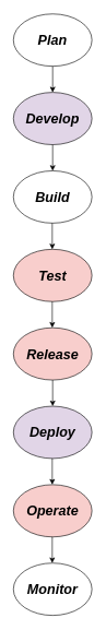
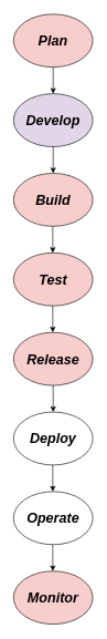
  <mxCell id="0" />
  <mxCell id="1" parent="0" />
- <mxCell id="2" value="&lt;font style=&quot;font-size: 21px;&quot;&gt;&lt;b&gt;&lt;i&gt;Plan&lt;/i&gt;&lt;/b&gt;&lt;/font&gt;" style="ellipse;whiteSpace=wrap;html=1;" vertex="1" parent="1"><mxGeometry x="20" y="20" width="120" height="80" as="geometry" /></mxCell>
+ <mxCell id="2" value="&lt;font style=&quot;font-size: 21px;&quot;&gt;&lt;b&gt;&lt;i&gt;Plan&lt;/i&gt;&lt;/b&gt;&lt;/font&gt;" style="ellipse;whiteSpace=wrap;html=1;fillColor=#f8cecc;" vertex="1" parent="1"><mxGeometry x="20" y="20" width="120" height="80" as="geometry" /></mxCell>
  <mxCell id="3" value="" style="endArrow=classic;html=1;rounded=0;" edge="1" parent="1"><mxGeometry width="50" height="50" relative="1" as="geometry"><mxPoint x="80" y="100" as="sourcePoint" /><mxPoint x="80" y="140" as="targetPoint" /></mxGeometry></mxCell>
  <mxCell id="4" value="&lt;font style=&quot;font-size: 21px;&quot;&gt;&lt;b&gt;&lt;i&gt;Develop&lt;/i&gt;&lt;/b&gt;&lt;/font&gt;" style="ellipse;whiteSpace=wrap;html=1;fillColor=#e1d5e7;" vertex="1" parent="1"><mxGeometry x="20" y="140" width="120" height="80" as="geometry" /></mxCell>
  <mxCell id="5" value="" style="endArrow=classic;html=1;rounded=0;" edge="1" parent="1"><mxGeometry width="50" height="50" relative="1" as="geometry"><mxPoint x="80" y="220" as="sourcePoint" /><mxPoint x="80" y="260" as="targetPoint" /></mxGeometry></mxCell>
- <mxCell id="6" value="&lt;font style=&quot;font-size: 21px;&quot;&gt;&lt;b&gt;&lt;i&gt;Build&lt;/i&gt;&lt;/b&gt;&lt;/font&gt;" style="ellipse;whiteSpace=wrap;html=1;" vertex="1" parent="1"><mxGeometry x="20" y="260" width="120" height="80" as="geometry" /></mxCell>
+ <mxCell id="6" value="&lt;font style=&quot;font-size: 21px;&quot;&gt;&lt;b&gt;&lt;i&gt;Build&lt;/i&gt;&lt;/b&gt;&lt;/font&gt;" style="ellipse;whiteSpace=wrap;html=1;fillColor=#f8cecc;" vertex="1" parent="1"><mxGeometry x="20" y="260" width="120" height="80" as="geometry" /></mxCell>
  <mxCell id="7" value="" style="endArrow=classic;html=1;rounded=0;" edge="1" parent="1"><mxGeometry width="50" height="50" relative="1" as="geometry"><mxPoint x="79.38" y="340" as="sourcePoint" /><mxPoint x="79.38" y="380" as="targetPoint" /></mxGeometry></mxCell>
  <mxCell id="8" value="&lt;font style=&quot;font-size: 21px;&quot;&gt;&lt;b&gt;&lt;i&gt;Test&lt;/i&gt;&lt;/b&gt;&lt;/font&gt;" style="ellipse;whiteSpace=wrap;html=1;fillColor=#f8cecc;" vertex="1" parent="1"><mxGeometry x="20" y="380" width="120" height="80" as="geometry" /></mxCell>
  <mxCell id="9" value="" style="endArrow=classic;html=1;rounded=0;" edge="1" parent="1"><mxGeometry width="50" height="50" relative="1" as="geometry"><mxPoint x="79.38" y="460" as="sourcePoint" /><mxPoint x="79.38" y="500" as="targetPoint" /></mxGeometry></mxCell>
  <mxCell id="10" value="&lt;font style=&quot;font-size: 21px;&quot;&gt;&lt;b&gt;&lt;i&gt;Release&lt;/i&gt;&lt;/b&gt;&lt;/font&gt;" style="ellipse;whiteSpace=wrap;html=1;fillColor=#f8cecc;" vertex="1" parent="1"><mxGeometry x="20" y="500" width="120" height="80" as="geometry" /></mxCell>
  <mxCell id="11" value="" style="endArrow=classic;html=1;rounded=0;" edge="1" parent="1"><mxGeometry width="50" height="50" relative="1" as="geometry"><mxPoint x="80" y="580" as="sourcePoint" /><mxPoint x="80" y="620" as="targetPoint" /></mxGeometry></mxCell>
- <mxCell id="12" value="&lt;font style=&quot;font-size: 21px;&quot;&gt;&lt;b&gt;&lt;i&gt;Deploy&lt;/i&gt;&lt;/b&gt;&lt;/font&gt;" style="ellipse;whiteSpace=wrap;html=1;fillColor=#e1d5e7;" vertex="1" parent="1"><mxGeometry x="20" y="620" width="120" height="80" as="geometry" /></mxCell>
+ <mxCell id="12" value="&lt;font style=&quot;font-size: 21px;&quot;&gt;&lt;b&gt;&lt;i&gt;Deploy&lt;/i&gt;&lt;/b&gt;&lt;/font&gt;" style="ellipse;whiteSpace=wrap;html=1;" vertex="1" parent="1"><mxGeometry x="20" y="620" width="120" height="80" as="geometry" /></mxCell>
  <mxCell id="13" value="" style="endArrow=classic;html=1;rounded=0;" edge="1" parent="1"><mxGeometry width="50" height="50" relative="1" as="geometry"><mxPoint x="79.38" y="700" as="sourcePoint" /><mxPoint x="79.38" y="740" as="targetPoint" /></mxGeometry></mxCell>
- <mxCell id="14" value="&lt;font style=&quot;font-size: 21px;&quot;&gt;&lt;b&gt;&lt;i&gt;Operate&lt;/i&gt;&lt;/b&gt;&lt;/font&gt;" style="ellipse;whiteSpace=wrap;html=1;fillColor=#f8cecc;" vertex="1" parent="1"><mxGeometry x="20" y="740" width="120" height="80" as="geometry" /></mxCell>
+ <mxCell id="14" value="&lt;font style=&quot;font-size: 21px;&quot;&gt;&lt;b&gt;&lt;i&gt;Operate&lt;/i&gt;&lt;/b&gt;&lt;/font&gt;" style="ellipse;whiteSpace=wrap;html=1;" vertex="1" parent="1"><mxGeometry x="20" y="740" width="120" height="80" as="geometry" /></mxCell>
  <mxCell id="15" value="" style="endArrow=classic;html=1;rounded=0;" edge="1" parent="1"><mxGeometry width="50" height="50" relative="1" as="geometry"><mxPoint x="79.38" y="820" as="sourcePoint" /><mxPoint x="79.38" y="860" as="targetPoint" /></mxGeometry></mxCell>
- <mxCell id="16" value="&lt;font style=&quot;font-size: 21px;&quot;&gt;&lt;b&gt;&lt;i&gt;Monitor&lt;/i&gt;&lt;/b&gt;&lt;/font&gt;" style="ellipse;whiteSpace=wrap;html=1;" vertex="1" parent="1"><mxGeometry x="20" y="860" width="120" height="80" as="geometry" /></mxCell>
+ <mxCell id="16" value="&lt;font style=&quot;font-size: 21px;&quot;&gt;&lt;b&gt;&lt;i&gt;Monitor&lt;/i&gt;&lt;/b&gt;&lt;/font&gt;" style="ellipse;whiteSpace=wrap;html=1;fillColor=#f8cecc;" vertex="1" parent="1"><mxGeometry x="20" y="860" width="120" height="80" as="geometry" /></mxCell>
